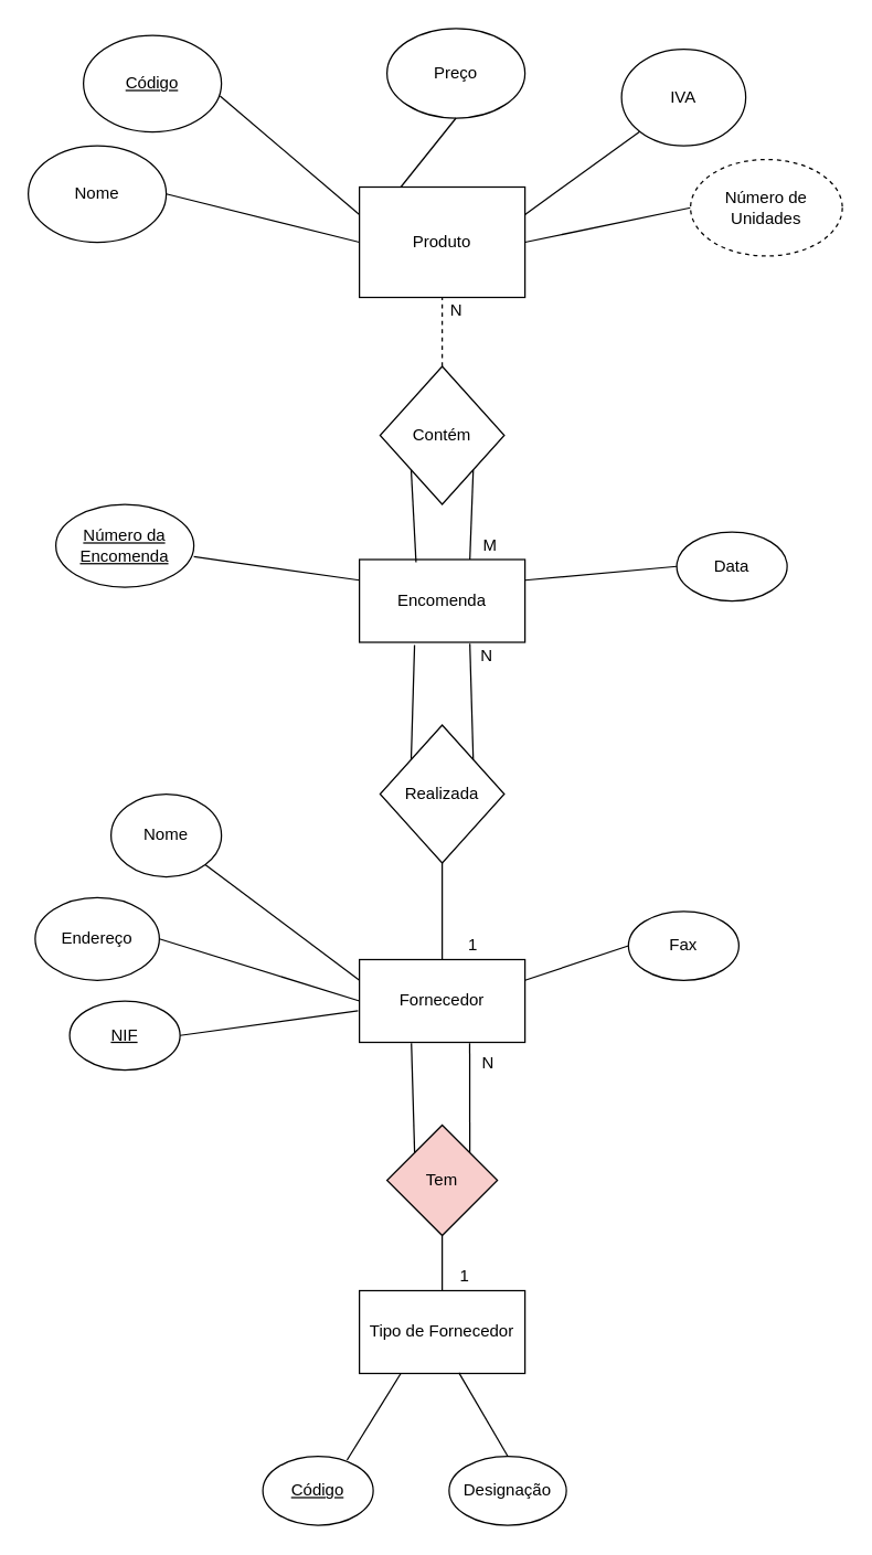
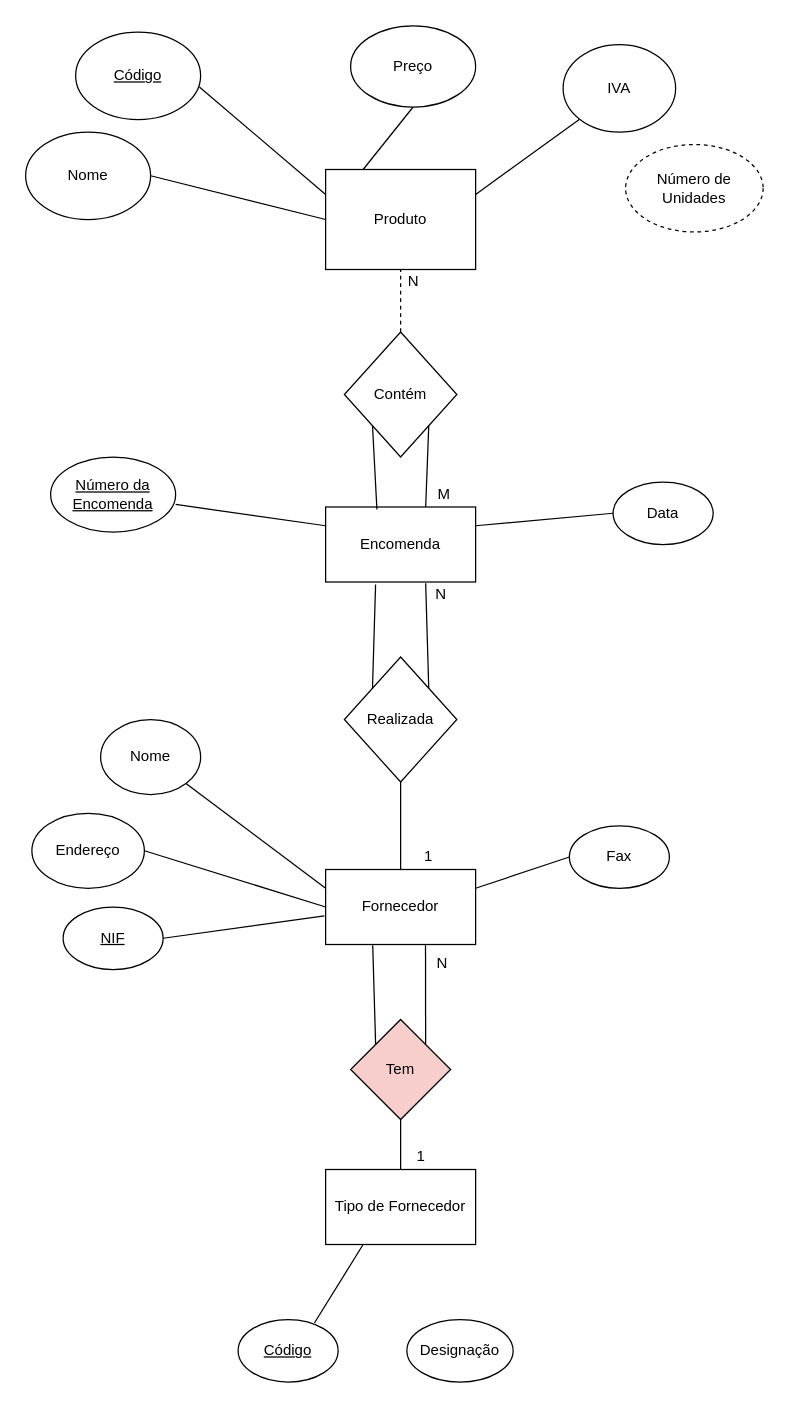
  <mxCell id="0" />
  <mxCell id="1" parent="0" />
  <mxCell id="2" value="Produto" style="rounded=0;whiteSpace=wrap;html=1;" parent="1" vertex="1"><mxGeometry x="260" y="135" width="120" height="80" as="geometry" /></mxCell>
  <mxCell id="3" value="" style="endArrow=none;html=1;entryX=0;entryY=0.25;entryDx=0;entryDy=0;exitX=0.99;exitY=0.629;exitDx=0;exitDy=0;exitPerimeter=0;" parent="1" source="4" target="2" edge="1"><mxGeometry width="50" height="50" relative="1" as="geometry"><mxPoint x="170" y="105" as="sourcePoint" /><mxPoint x="230" y="135" as="targetPoint" /></mxGeometry></mxCell>
  <mxCell id="4" value="&lt;u&gt;Código&lt;/u&gt;" style="ellipse;whiteSpace=wrap;html=1;" parent="1" vertex="1"><mxGeometry x="60" y="25" width="100" height="70" as="geometry" /></mxCell>
  <mxCell id="5" value="Nome" style="ellipse;whiteSpace=wrap;html=1;" parent="1" vertex="1"><mxGeometry x="20" y="105" width="100" height="70" as="geometry" /></mxCell>
  <mxCell id="6" value="" style="endArrow=none;html=1;entryX=0;entryY=0.5;entryDx=0;entryDy=0;exitX=1;exitY=0.5;exitDx=0;exitDy=0;" parent="1" source="5" target="2" edge="1"><mxGeometry width="50" height="50" relative="1" as="geometry"><mxPoint x="140" y="175" as="sourcePoint" /><mxPoint x="190" y="125" as="targetPoint" /></mxGeometry></mxCell>
  <mxCell id="7" value="Preço" style="ellipse;whiteSpace=wrap;html=1;" parent="1" vertex="1"><mxGeometry x="280" y="20" width="100" height="65" as="geometry" /></mxCell>
  <mxCell id="8" value="" style="endArrow=none;html=1;entryX=0.5;entryY=1;entryDx=0;entryDy=0;exitX=0.25;exitY=0;exitDx=0;exitDy=0;" parent="1" source="2" target="7" edge="1"><mxGeometry width="50" height="50" relative="1" as="geometry"><mxPoint x="390" y="125" as="sourcePoint" /><mxPoint x="440" y="75" as="targetPoint" /></mxGeometry></mxCell>
  <mxCell id="9" value="" style="endArrow=none;html=1;exitX=1;exitY=0.25;exitDx=0;exitDy=0;entryX=0;entryY=1;entryDx=0;entryDy=0;" parent="1" source="2" target="10" edge="1"><mxGeometry width="50" height="50" relative="1" as="geometry"><mxPoint x="430" y="185" as="sourcePoint" /><mxPoint x="480" y="135" as="targetPoint" /></mxGeometry></mxCell>
  <mxCell id="10" value="IVA" style="ellipse;whiteSpace=wrap;html=1;" parent="1" vertex="1"><mxGeometry x="450" y="35" width="90" height="70" as="geometry" /></mxCell>
- <mxCell id="11" value="" style="endArrow=none;html=1;exitX=1;exitY=0.5;exitDx=0;exitDy=0;entryX=0;entryY=0.5;entryDx=0;entryDy=0;" parent="1" source="2" target="12" edge="1"><mxGeometry width="50" height="50" relative="1" as="geometry"><mxPoint x="440" y="195" as="sourcePoint" /><mxPoint x="490" y="155" as="targetPoint" /></mxGeometry></mxCell>
  <mxCell id="12" value="Número de Unidades" style="ellipse;whiteSpace=wrap;html=1;dashed=1;" parent="1" vertex="1"><mxGeometry x="500" y="115" width="110" height="70" as="geometry" /></mxCell>
  <mxCell id="13" value="" style="endArrow=none;html=1;entryX=0.5;entryY=1;entryDx=0;entryDy=0;exitX=0.5;exitY=0;exitDx=0;exitDy=0;dashed=1;" parent="1" source="14" target="2" edge="1"><mxGeometry width="50" height="50" relative="1" as="geometry"><mxPoint x="320" y="285" as="sourcePoint" /><mxPoint x="340" y="265" as="targetPoint" /></mxGeometry></mxCell>
  <mxCell id="14" value="Contém" style="rhombus;whiteSpace=wrap;html=1;" parent="1" vertex="1"><mxGeometry x="275" y="265" width="90" height="100" as="geometry" /></mxCell>
  <mxCell id="15" value="Encomenda" style="rounded=0;whiteSpace=wrap;html=1;" parent="1" vertex="1"><mxGeometry x="260" y="405" width="120" height="60" as="geometry" /></mxCell>
  <mxCell id="16" value="" style="endArrow=none;html=1;entryX=0;entryY=1;entryDx=0;entryDy=0;exitX=0.342;exitY=0.033;exitDx=0;exitDy=0;exitPerimeter=0;" parent="1" source="15" target="14" edge="1"><mxGeometry width="50" height="50" relative="1" as="geometry"><mxPoint x="298" y="404" as="sourcePoint" /><mxPoint x="298" y="335" as="targetPoint" /></mxGeometry></mxCell>
  <mxCell id="17" value="" style="endArrow=none;html=1;entryX=1;entryY=1;entryDx=0;entryDy=0;exitX=0.667;exitY=0;exitDx=0;exitDy=0;exitPerimeter=0;" parent="1" source="15" target="14" edge="1"><mxGeometry width="50" height="50" relative="1" as="geometry"><mxPoint x="343" y="404" as="sourcePoint" /><mxPoint x="520" y="335" as="targetPoint" /></mxGeometry></mxCell>
  <mxCell id="18" value="&lt;u&gt;Número da&lt;br&gt;Encomenda&lt;/u&gt;" style="ellipse;whiteSpace=wrap;html=1;" parent="1" vertex="1"><mxGeometry x="40" y="365" width="100" height="60" as="geometry" /></mxCell>
  <mxCell id="19" value="" style="endArrow=none;html=1;exitX=1;exitY=0.633;exitDx=0;exitDy=0;exitPerimeter=0;entryX=0;entryY=0.25;entryDx=0;entryDy=0;" parent="1" source="18" target="15" edge="1"><mxGeometry width="50" height="50" relative="1" as="geometry"><mxPoint x="180" y="455" as="sourcePoint" /><mxPoint x="230" y="405" as="targetPoint" /></mxGeometry></mxCell>
  <mxCell id="20" value="Data" style="ellipse;whiteSpace=wrap;html=1;" parent="1" vertex="1"><mxGeometry x="490" y="385" width="80" height="50" as="geometry" /></mxCell>
  <mxCell id="21" value="" style="endArrow=none;html=1;exitX=1;exitY=0.25;exitDx=0;exitDy=0;entryX=0;entryY=0.5;entryDx=0;entryDy=0;" parent="1" source="15" target="20" edge="1"><mxGeometry width="50" height="50" relative="1" as="geometry"><mxPoint x="410" y="455" as="sourcePoint" /><mxPoint x="460" y="405" as="targetPoint" /></mxGeometry></mxCell>
  <mxCell id="22" value="M" style="text;html=1;strokeColor=none;fillColor=none;align=center;verticalAlign=middle;whiteSpace=wrap;rounded=0;" parent="1" vertex="1"><mxGeometry x="340" y="385" width="30" height="20" as="geometry" /></mxCell>
  <mxCell id="23" value="N" style="text;html=1;strokeColor=none;fillColor=none;align=center;verticalAlign=middle;whiteSpace=wrap;rounded=0;" parent="1" vertex="1"><mxGeometry x="317.5" y="215" width="25" height="20" as="geometry" /></mxCell>
  <mxCell id="24" value="Realizada" style="rhombus;whiteSpace=wrap;html=1;" parent="1" vertex="1"><mxGeometry x="275" y="525" width="90" height="100" as="geometry" /></mxCell>
  <mxCell id="25" value="Fornecedor" style="rounded=0;whiteSpace=wrap;html=1;" parent="1" vertex="1"><mxGeometry x="260" y="695" width="120" height="60" as="geometry" /></mxCell>
  <mxCell id="26" value="" style="endArrow=none;html=1;entryX=0.5;entryY=1;entryDx=0;entryDy=0;exitX=0.5;exitY=0;exitDx=0;exitDy=0;" parent="1" source="25" target="24" edge="1"><mxGeometry width="50" height="50" relative="1" as="geometry"><mxPoint x="290" y="685" as="sourcePoint" /><mxPoint x="340" y="635" as="targetPoint" /></mxGeometry></mxCell>
  <mxCell id="27" value="" style="endArrow=none;html=1;entryX=0.333;entryY=1.033;entryDx=0;entryDy=0;entryPerimeter=0;exitX=0;exitY=0;exitDx=0;exitDy=0;" parent="1" source="24" target="15" edge="1"><mxGeometry width="50" height="50" relative="1" as="geometry"><mxPoint x="240" y="545" as="sourcePoint" /><mxPoint x="290" y="495" as="targetPoint" /></mxGeometry></mxCell>
  <mxCell id="28" value="" style="endArrow=none;html=1;entryX=0.667;entryY=1.017;entryDx=0;entryDy=0;entryPerimeter=0;exitX=1;exitY=0;exitDx=0;exitDy=0;" parent="1" source="24" target="15" edge="1"><mxGeometry width="50" height="50" relative="1" as="geometry"><mxPoint x="330" y="595" as="sourcePoint" /><mxPoint x="380" y="545" as="targetPoint" /></mxGeometry></mxCell>
  <mxCell id="29" value="1" style="text;html=1;strokeColor=none;fillColor=none;align=center;verticalAlign=middle;whiteSpace=wrap;rounded=0;" parent="1" vertex="1"><mxGeometry x="325" y="675" width="35" height="20" as="geometry" /></mxCell>
  <mxCell id="30" value="N" style="text;html=1;strokeColor=none;fillColor=none;align=center;verticalAlign=middle;whiteSpace=wrap;rounded=0;" parent="1" vertex="1"><mxGeometry x="340" y="465" width="25" height="20" as="geometry" /></mxCell>
  <mxCell id="31" value="Nome" style="ellipse;whiteSpace=wrap;html=1;" parent="1" vertex="1"><mxGeometry x="80" y="575" width="80" height="60" as="geometry" /></mxCell>
  <mxCell id="32" value="&lt;u&gt;NIF&lt;/u&gt;" style="ellipse;whiteSpace=wrap;html=1;" parent="1" vertex="1"><mxGeometry x="50" y="725" width="80" height="50" as="geometry" /></mxCell>
  <mxCell id="33" value="Fax" style="ellipse;whiteSpace=wrap;html=1;" parent="1" vertex="1"><mxGeometry x="455" y="660" width="80" height="50" as="geometry" /></mxCell>
  <mxCell id="34" value="" style="endArrow=none;html=1;exitX=1;exitY=0.25;exitDx=0;exitDy=0;entryX=0;entryY=0.5;entryDx=0;entryDy=0;" parent="1" source="25" target="33" edge="1"><mxGeometry width="50" height="50" relative="1" as="geometry"><mxPoint x="430" y="705" as="sourcePoint" /><mxPoint x="460" y="710" as="targetPoint" /></mxGeometry></mxCell>
  <mxCell id="35" value="" style="endArrow=none;html=1;entryX=0;entryY=0.25;entryDx=0;entryDy=0;" parent="1" source="31" target="25" edge="1"><mxGeometry width="50" height="50" relative="1" as="geometry"><mxPoint x="170" y="735" as="sourcePoint" /><mxPoint x="220" y="685" as="targetPoint" /></mxGeometry></mxCell>
  <mxCell id="36" value="" style="endArrow=none;html=1;entryX=-0.008;entryY=0.617;entryDx=0;entryDy=0;entryPerimeter=0;exitX=1;exitY=0.5;exitDx=0;exitDy=0;" parent="1" source="32" target="25" edge="1"><mxGeometry width="50" height="50" relative="1" as="geometry"><mxPoint x="160" y="775" as="sourcePoint" /><mxPoint x="210" y="725" as="targetPoint" /></mxGeometry></mxCell>
  <mxCell id="37" value="" style="endArrow=none;html=1;entryX=0;entryY=0.5;entryDx=0;entryDy=0;exitX=1;exitY=0.5;exitDx=0;exitDy=0;" parent="1" source="38" target="25" edge="1"><mxGeometry width="50" height="50" relative="1" as="geometry"><mxPoint x="130" y="685" as="sourcePoint" /><mxPoint x="90" y="665" as="targetPoint" /></mxGeometry></mxCell>
  <mxCell id="38" value="Endereço" style="ellipse;whiteSpace=wrap;html=1;" parent="1" vertex="1"><mxGeometry x="25" y="650" width="90" height="60" as="geometry" /></mxCell>
  <mxCell id="39" value="Tipo de Fornecedor" style="rounded=0;whiteSpace=wrap;html=1;" vertex="1" parent="1"><mxGeometry x="260" y="935" width="120" height="60" as="geometry" /></mxCell>
  <mxCell id="40" value="" style="endArrow=none;html=1;entryX=0.25;entryY=1;entryDx=0;entryDy=0;exitX=0.763;exitY=0.056;exitDx=0;exitDy=0;exitPerimeter=0;" edge="1" parent="1" source="42" target="39"><mxGeometry width="50" height="50" relative="1" as="geometry"><mxPoint x="260" y="1055" as="sourcePoint" /><mxPoint x="220" y="955" as="targetPoint" /></mxGeometry></mxCell>
- <mxCell id="41" value="" style="endArrow=none;html=1;entryX=0.601;entryY=0.991;entryDx=0;entryDy=0;entryPerimeter=0;exitX=0.5;exitY=0;exitDx=0;exitDy=0;" edge="1" parent="1" source="43" target="39"><mxGeometry width="50" height="50" relative="1" as="geometry"><mxPoint x="350" y="1055" as="sourcePoint" /><mxPoint x="400" y="1055" as="targetPoint" /></mxGeometry></mxCell>
  <mxCell id="42" value="&lt;u&gt;Código&lt;/u&gt;" style="ellipse;whiteSpace=wrap;html=1;" vertex="1" parent="1"><mxGeometry x="190" y="1055" width="80" height="50" as="geometry" /></mxCell>
  <mxCell id="43" value="Designação" style="ellipse;whiteSpace=wrap;html=1;" vertex="1" parent="1"><mxGeometry x="325" y="1055" width="85" height="50" as="geometry" /></mxCell>
  <mxCell id="44" value="Tem" style="rhombus;whiteSpace=wrap;html=1;fillColor=#f8cecc;" vertex="1" parent="1"><mxGeometry x="280" y="815" width="80" height="80" as="geometry" /></mxCell>
  <mxCell id="45" value="" style="endArrow=none;html=1;exitX=0;exitY=0;exitDx=0;exitDy=0;entryX=0.314;entryY=1.009;entryDx=0;entryDy=0;entryPerimeter=0;" edge="1" parent="1" source="44" target="25"><mxGeometry width="50" height="50" relative="1" as="geometry"><mxPoint x="270" y="845" as="sourcePoint" /><mxPoint x="290" y="755" as="targetPoint" /></mxGeometry></mxCell>
  <mxCell id="46" value="" style="endArrow=none;html=1;entryX=0.5;entryY=1;entryDx=0;entryDy=0;exitX=0.5;exitY=0;exitDx=0;exitDy=0;" edge="1" parent="1" source="39" target="44"><mxGeometry width="50" height="50" relative="1" as="geometry"><mxPoint x="300" y="945" as="sourcePoint" /><mxPoint x="350" y="895" as="targetPoint" /></mxGeometry></mxCell>
  <mxCell id="47" value="" style="endArrow=none;html=1;exitX=1;exitY=0;exitDx=0;exitDy=0;entryX=0.666;entryY=1.009;entryDx=0;entryDy=0;entryPerimeter=0;" edge="1" parent="1" source="44" target="25"><mxGeometry width="50" height="50" relative="1" as="geometry"><mxPoint x="350" y="815" as="sourcePoint" /><mxPoint x="400" y="765" as="targetPoint" /></mxGeometry></mxCell>
  <mxCell id="48" value="N" style="text;html=1;strokeColor=none;fillColor=none;align=center;verticalAlign=middle;whiteSpace=wrap;rounded=0;" vertex="1" parent="1"><mxGeometry x="341" y="760" width="25" height="20" as="geometry" /></mxCell>
  <mxCell id="49" value="1" style="text;html=1;strokeColor=none;fillColor=none;align=center;verticalAlign=middle;whiteSpace=wrap;rounded=0;" vertex="1" parent="1"><mxGeometry x="319" y="915" width="35" height="20" as="geometry" /></mxCell>
